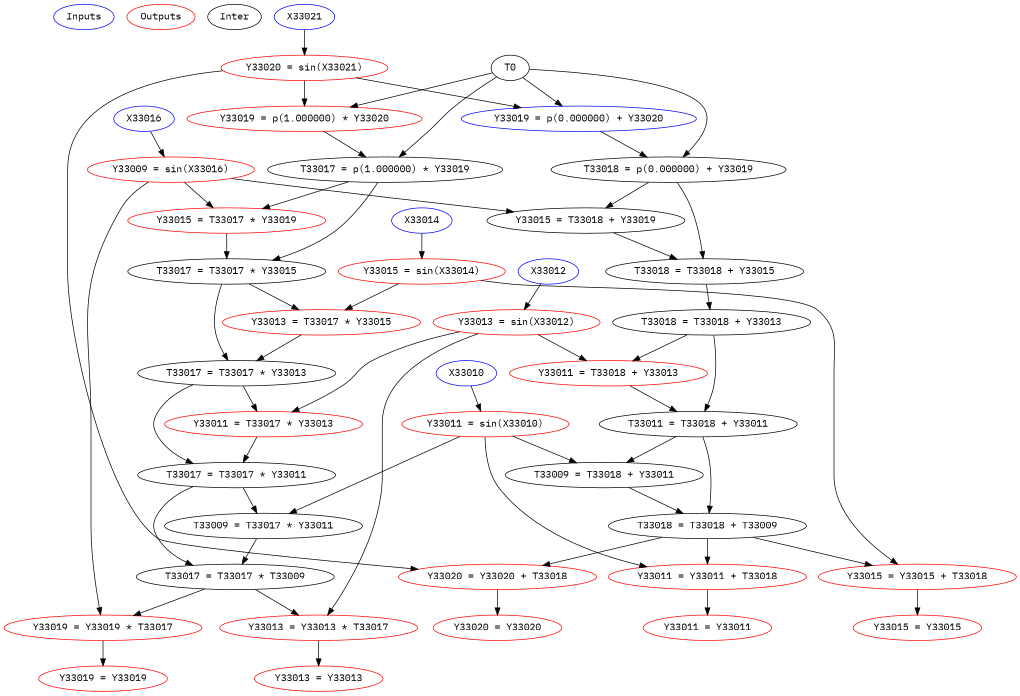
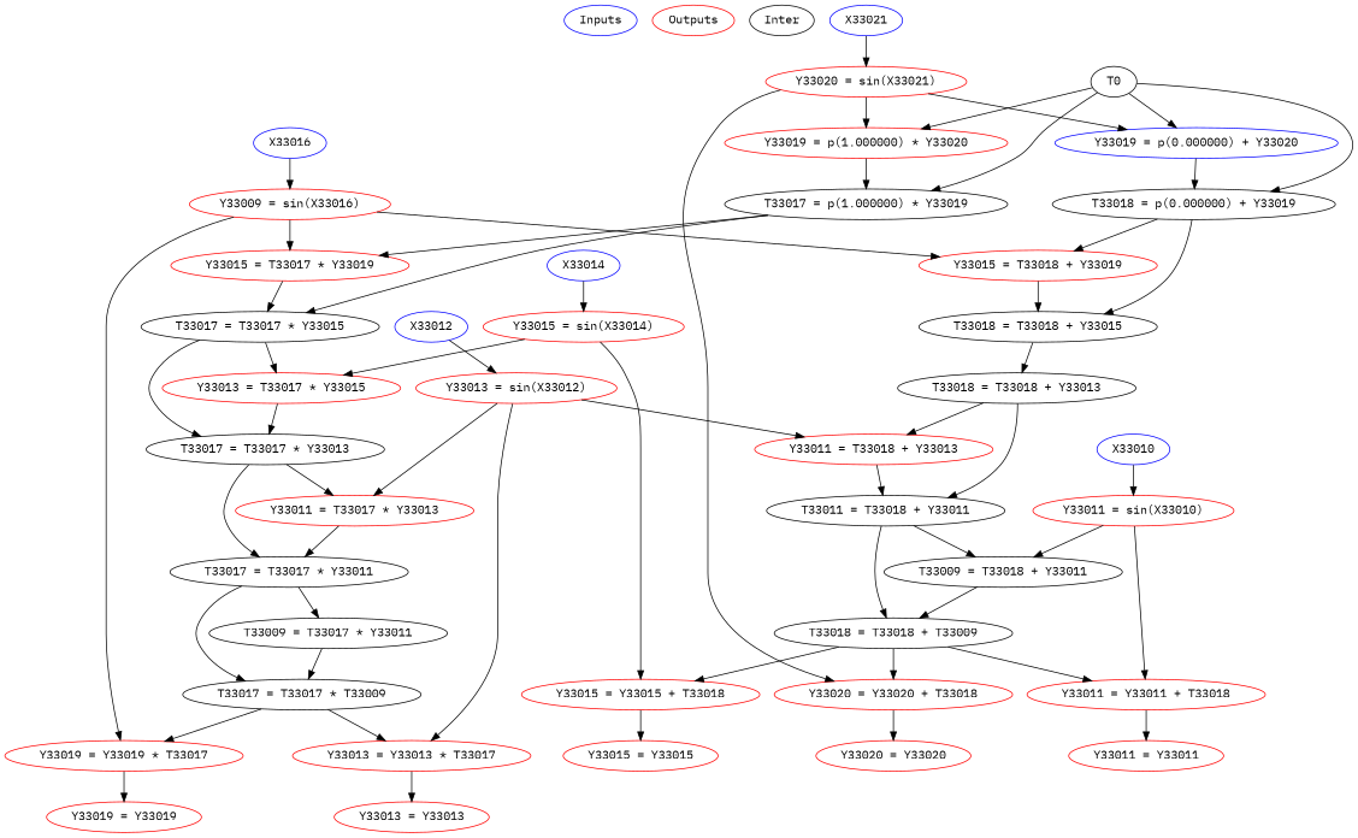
  digraph {
    fontname="IBM Plex Mono"
    node [color=red fontname="IBM Plex Mono"]
    edge [fontname="IBM Plex Mono"]
    n1 [color=blue label=Inputs]
    n2 [label=Outputs]
    n3 [label=Inter color=""]
    n4 [color=blue label=X33021]
    n5 [label="Y33020 = sin(X33021)"]
    n6 [color=blue label="Y33019 = p(0.000000) + Y33020"]
    n7 [label="Y33019 = p(1.000000) * Y33020"]
    n8 [label="Y33020 = Y33020 + T33018"]
    n9 [color=black label="T33018 = p(0.000000) + Y33019"]
    n10 [color=black label="T33017 = p(1.000000) * Y33019"]
    n11 [label="Y33020 = Y33020"]
    n12 [color=black label=T0]
-   n13 [color=black label="Y33015 = T33018 + Y33019"]
+   n13 [label="Y33015 = T33018 + Y33019"]
    n14 [color=black label="T33018 = T33018 + Y33015"]
    n15 [label="Y33015 = T33017 * Y33019"]
    n16 [color=black label="T33017 = T33017 * Y33015"]
    n17 [color=black label="T33018 = T33018 + Y33013"]
    n18 [label="Y33013 = T33017 * Y33015"]
    n19 [color=black label="T33017 = T33017 * Y33013"]
    n20 [color=blue label=X33016]
    n21 [label="Y33009 = sin(X33016)"]
    n22 [label="Y33019 = Y33019 * T33017"]
    n23 [label="Y33019 = Y33019"]
    n24 [label="Y33011 = T33018 + Y33013"]
    n25 [color=black label="T33011 = T33018 + Y33011"]
    n26 [label="Y33011 = T33017 * Y33013"]
    n27 [color=black label="T33017 = T33017 * Y33011"]
    n28 [color=blue label=X33014]
    n29 [label="Y33015 = sin(X33014)"]
    n30 [label="Y33015 = Y33015 + T33018"]
    n31 [label="Y33015 = Y33015"]
    n32 [color=black label="T33009 = T33018 + Y33011"]
    n33 [color=black label="T33018 = T33018 + T33009"]
    n34 [color=black label="T33009 = T33017 * Y33011"]
    n35 [color=black label="T33017 = T33017 * T33009"]
    n36 [color=blue label=X33012]
    n37 [label="Y33013 = sin(X33012)"]
    n38 [label="Y33013 = Y33013 * T33017"]
    n39 [label="Y33013 = Y33013"]
    n40 [label="Y33011 = Y33011 + T33018"]
    n41 [color=blue label=X33010]
    n42 [label="Y33011 = sin(X33010)"]
    n43 [label="Y33011 = Y33011"]
    n4 -> n5
    n5 -> n6
    n5 -> n7
    n5 -> n8
    n6 -> n9
    n7 -> n10
    n8 -> n11
    n9 -> n13
    n9 -> n14
    n10 -> n15
    n10 -> n16
    n12 -> n6
    n12 -> n7
    n12 -> n9
    n12 -> n10
    n13 -> n14
    n14 -> n17
    n15 -> n16
    n16 -> n18
    n16 -> n19
    n17 -> n24
    n17 -> n25
    n18 -> n19
    n19 -> n26
    n19 -> n27
    n20 -> n21
    n21 -> n13
    n21 -> n15
    n21 -> n22
    n22 -> n23
    n24 -> n25
    n25 -> n32
    n25 -> n33
    n26 -> n27
    n27 -> n34
    n27 -> n35
    n28 -> n29
    n29 -> n18
    n29 -> n30
    n30 -> n31
    n32 -> n33
    n33 -> n8
    n33 -> n30
    n33 -> n40
    n34 -> n35
    n35 -> n22
    n35 -> n38
    n36 -> n37
    n37 -> n24
    n37 -> n26
    n37 -> n38
    n38 -> n39
    n40 -> n43
    n41 -> n42
    n42 -> n32
-   n42 -> n34
    n42 -> n40
  }
